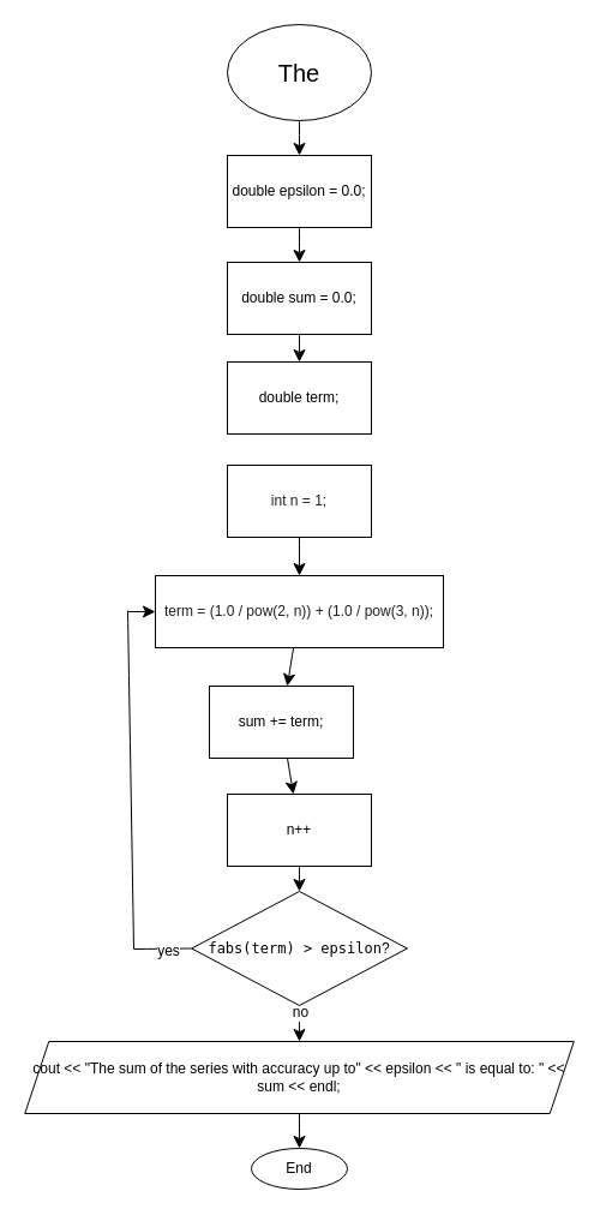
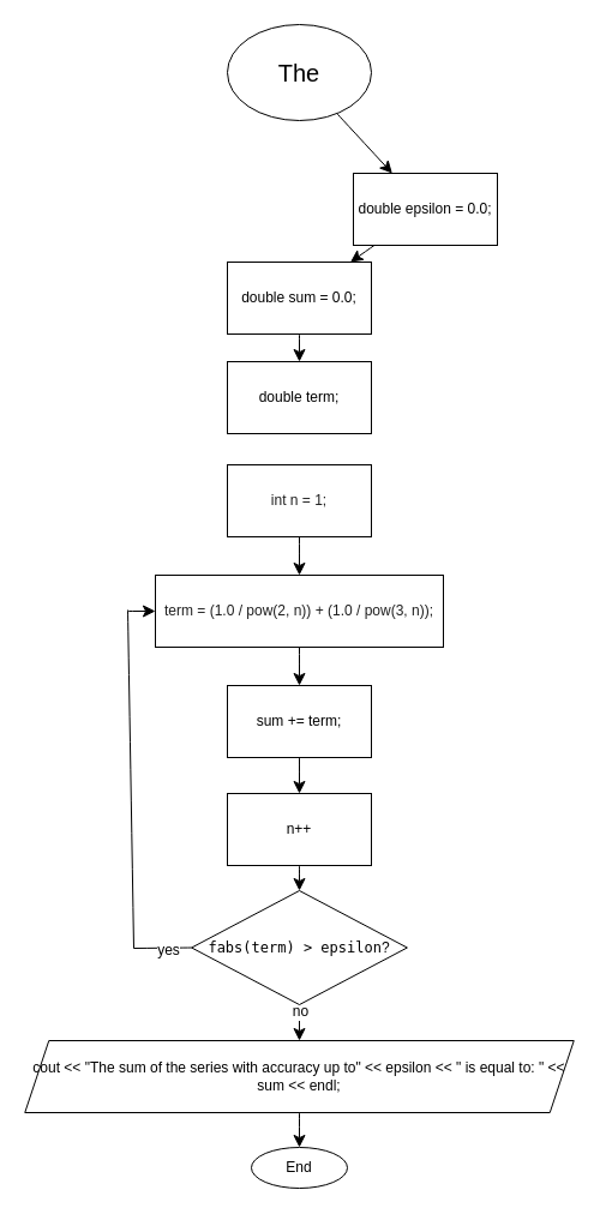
  <mxCell id="0" />
  <mxCell id="1" parent="0" />
  <mxCell id="2" value="" style="edgeStyle=none;curved=1;rounded=0;orthogonalLoop=1;jettySize=auto;html=1;fontSize=12;startSize=8;endSize=8;" edge="1" parent="1" source="3" target="5"><mxGeometry relative="1" as="geometry" /></mxCell>
  <mxCell id="3" value="&lt;font style=&quot;font-size: 20px;&quot;&gt;The&lt;/font&gt;" style="ellipse;whiteSpace=wrap;html=1;" vertex="1" parent="1"><mxGeometry x="189" y="20" width="120" height="80" as="geometry" /></mxCell>
  <mxCell id="4" value="" style="edgeStyle=none;curved=1;rounded=0;orthogonalLoop=1;jettySize=auto;html=1;fontSize=12;startSize=8;endSize=8;" edge="1" parent="1" source="5" target="7"><mxGeometry relative="1" as="geometry" /></mxCell>
- <mxCell id="5" value="double epsilon = 0.0;" style="whiteSpace=wrap;html=1;" vertex="1" parent="1"><mxGeometry x="189" y="129" width="120" height="60" as="geometry" /></mxCell>
+ <mxCell id="5" value="double epsilon = 0.0;" style="whiteSpace=wrap;html=1;" vertex="1" parent="1"><mxGeometry x="294" y="144" width="120" height="60" as="geometry" /></mxCell>
  <mxCell id="6" value="" style="edgeStyle=none;curved=1;rounded=0;orthogonalLoop=1;jettySize=auto;html=1;fontSize=12;startSize=8;endSize=8;" edge="1" parent="1" source="7" target="8"><mxGeometry relative="1" as="geometry" /></mxCell>
  <mxCell id="7" value="double sum = 0.0;" style="whiteSpace=wrap;html=1;" vertex="1" parent="1"><mxGeometry x="189" y="218" width="120" height="60" as="geometry" /></mxCell>
  <mxCell id="8" value="double term;" style="whiteSpace=wrap;html=1;" vertex="1" parent="1"><mxGeometry x="189" y="301" width="120" height="60" as="geometry" /></mxCell>
  <mxCell id="9" value="" style="edgeStyle=none;curved=1;rounded=0;orthogonalLoop=1;jettySize=auto;html=1;fontSize=12;startSize=8;endSize=8;" edge="1" parent="1" source="10" target="12"><mxGeometry relative="1" as="geometry" /></mxCell>
  <mxCell id="10" value="&lt;font color=&quot;#1f1f1f&quot;&gt;int n = 1;&lt;/font&gt;" style="whiteSpace=wrap;html=1;" vertex="1" parent="1"><mxGeometry x="189" y="387" width="120" height="60" as="geometry" /></mxCell>
  <mxCell id="11" value="" style="edgeStyle=none;curved=1;rounded=0;orthogonalLoop=1;jettySize=auto;html=1;fontSize=12;startSize=8;endSize=8;" edge="1" parent="1" source="12" target="14"><mxGeometry relative="1" as="geometry" /></mxCell>
  <mxCell id="12" value="&lt;font color=&quot;#1f1f1f&quot;&gt;term = (1.0 / pow(2, n)) + (1.0 / pow(3, n));&lt;/font&gt;" style="whiteSpace=wrap;html=1;" vertex="1" parent="1"><mxGeometry x="129" y="479" width="240" height="60" as="geometry" /></mxCell>
  <mxCell id="13" value="" style="edgeStyle=none;curved=1;rounded=0;orthogonalLoop=1;jettySize=auto;html=1;fontSize=12;startSize=8;endSize=8;" edge="1" parent="1" source="14" target="16"><mxGeometry relative="1" as="geometry" /></mxCell>
- <mxCell id="14" value="sum += term;" style="whiteSpace=wrap;html=1;" vertex="1" parent="1"><mxGeometry x="174" y="571" width="120" height="60" as="geometry" /></mxCell>
+ <mxCell id="14" value="sum += term;" style="whiteSpace=wrap;html=1;" vertex="1" parent="1"><mxGeometry x="189" y="571" width="120" height="60" as="geometry" /></mxCell>
  <mxCell id="15" value="" style="edgeStyle=none;curved=1;rounded=0;orthogonalLoop=1;jettySize=auto;html=1;fontSize=12;startSize=8;endSize=8;" edge="1" parent="1" source="16" target="19"><mxGeometry relative="1" as="geometry" /></mxCell>
  <mxCell id="16" value="n++" style="whiteSpace=wrap;html=1;" vertex="1" parent="1"><mxGeometry x="189" y="661" width="120" height="60" as="geometry" /></mxCell>
  <mxCell id="17" value="" style="edgeStyle=none;curved=1;rounded=0;orthogonalLoop=1;jettySize=auto;html=1;fontSize=12;startSize=8;endSize=8;" edge="1" parent="1" source="19" target="25"><mxGeometry relative="1" as="geometry" /></mxCell>
  <mxCell id="18" value="no" style="edgeLabel;html=1;align=center;verticalAlign=middle;resizable=0;points=[];fontSize=12;" vertex="1" connectable="0" parent="17"><mxGeometry x="-0.604" relative="1" as="geometry"><mxPoint as="offset" /></mxGeometry></mxCell>
  <mxCell id="19" value="&lt;code&gt;fabs(term) &amp;gt; epsilon&lt;/code&gt;?" style="rhombus;whiteSpace=wrap;html=1;" vertex="1" parent="1"><mxGeometry x="159.13" y="742" width="179.75" height="95" as="geometry" /></mxCell>
  <mxCell id="20" value="" style="endArrow=none;html=1;rounded=0;fontSize=12;startSize=8;endSize=8;curved=1;exitX=0;exitY=0.5;exitDx=0;exitDy=0;" edge="1" parent="1" source="19"><mxGeometry width="50" height="50" relative="1" as="geometry"><mxPoint x="176" y="714" as="sourcePoint" /><mxPoint x="111" y="790" as="targetPoint" /></mxGeometry></mxCell>
  <mxCell id="21" value="yes" style="edgeLabel;html=1;align=center;verticalAlign=middle;resizable=0;points=[];fontSize=12;" vertex="1" connectable="0" parent="20"><mxGeometry x="-0.168" y="2" relative="1" as="geometry"><mxPoint as="offset" /></mxGeometry></mxCell>
  <mxCell id="22" value="" style="endArrow=none;html=1;rounded=0;fontSize=12;startSize=8;endSize=8;curved=1;" edge="1" parent="1"><mxGeometry width="50" height="50" relative="1" as="geometry"><mxPoint x="106" y="508" as="sourcePoint" /><mxPoint x="111" y="790" as="targetPoint" /></mxGeometry></mxCell>
  <mxCell id="23" value="" style="endArrow=classic;html=1;rounded=0;fontSize=12;startSize=8;endSize=8;curved=1;entryX=0;entryY=0.5;entryDx=0;entryDy=0;" edge="1" parent="1" target="12"><mxGeometry width="50" height="50" relative="1" as="geometry"><mxPoint x="106" y="509" as="sourcePoint" /><mxPoint x="110" y="599" as="targetPoint" /></mxGeometry></mxCell>
  <mxCell id="24" value="" style="edgeStyle=none;curved=1;rounded=0;orthogonalLoop=1;jettySize=auto;html=1;fontSize=12;startSize=8;endSize=8;" edge="1" parent="1" source="25" target="26"><mxGeometry relative="1" as="geometry" /></mxCell>
  <mxCell id="25" value="cout &amp;lt;&amp;lt; &quot;The sum of the series with accuracy up to&quot; &amp;lt;&amp;lt; epsilon &amp;lt;&amp;lt; &quot; is equal to: &quot; &amp;lt;&amp;lt; sum &amp;lt;&amp;lt; endl;" style="shape=parallelogram;perimeter=parallelogramPerimeter;whiteSpace=wrap;html=1;fixedSize=1;" vertex="1" parent="1"><mxGeometry x="20.26" y="867" width="457.5" height="60" as="geometry" /></mxCell>
  <mxCell id="26" value="End" style="ellipse;whiteSpace=wrap;html=1;" vertex="1" parent="1"><mxGeometry x="209" y="956" width="80" height="34" as="geometry" /></mxCell>
